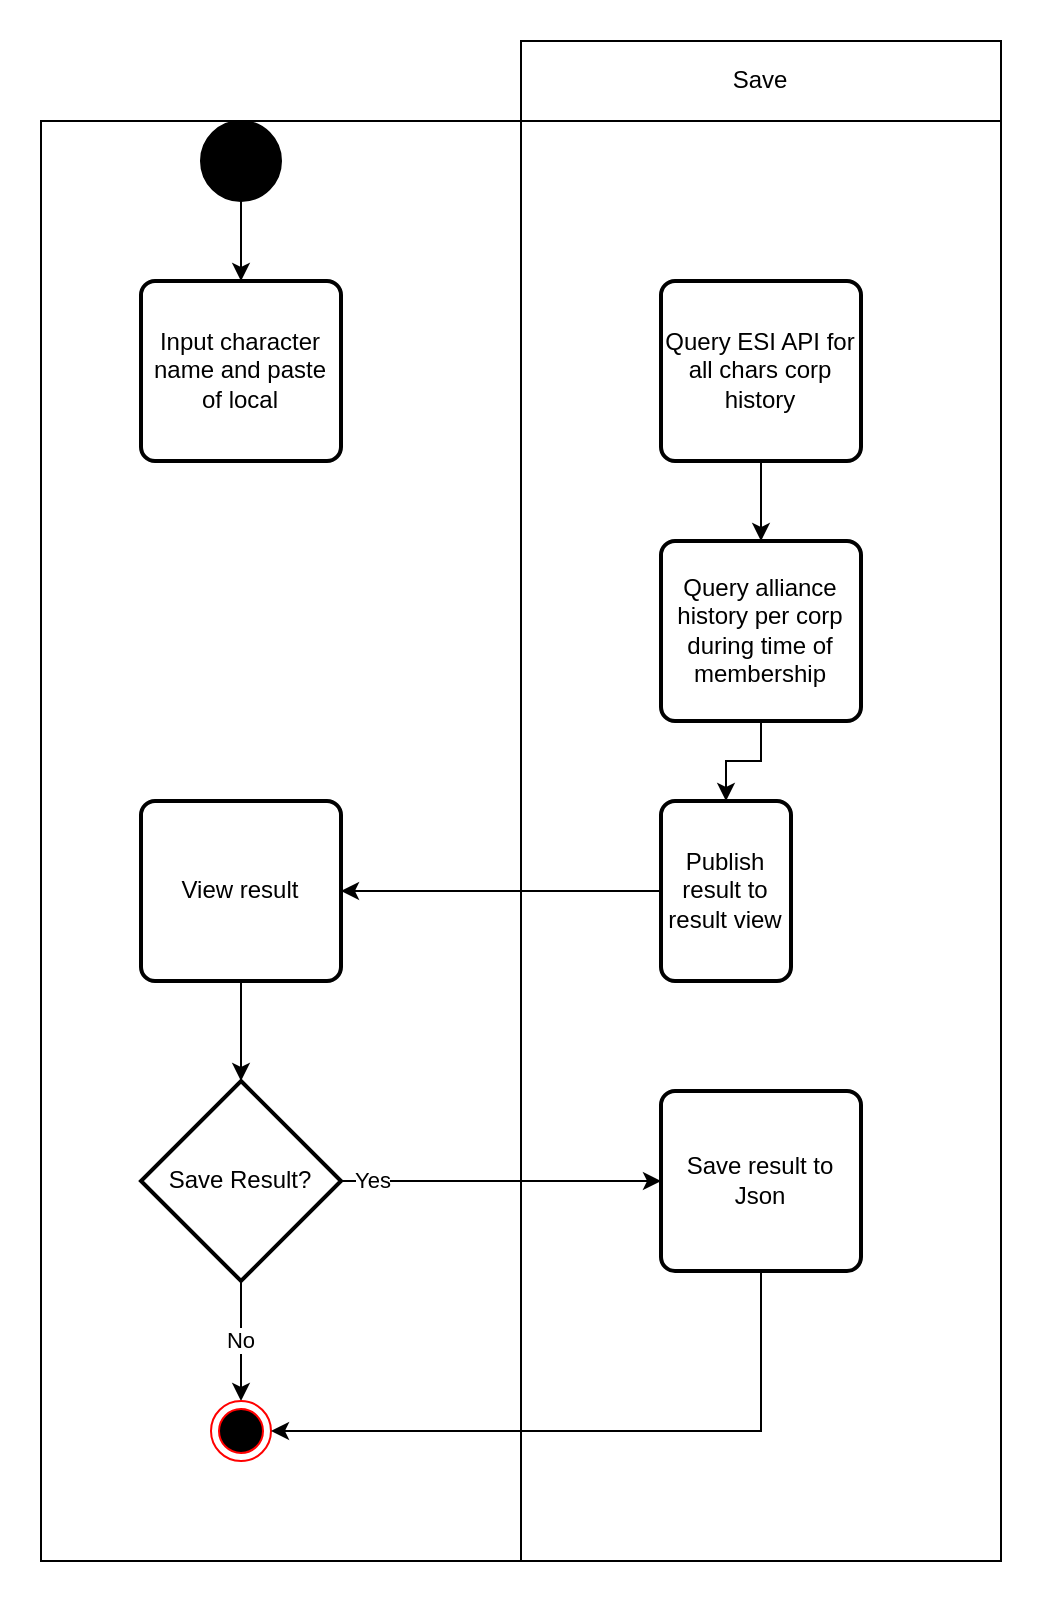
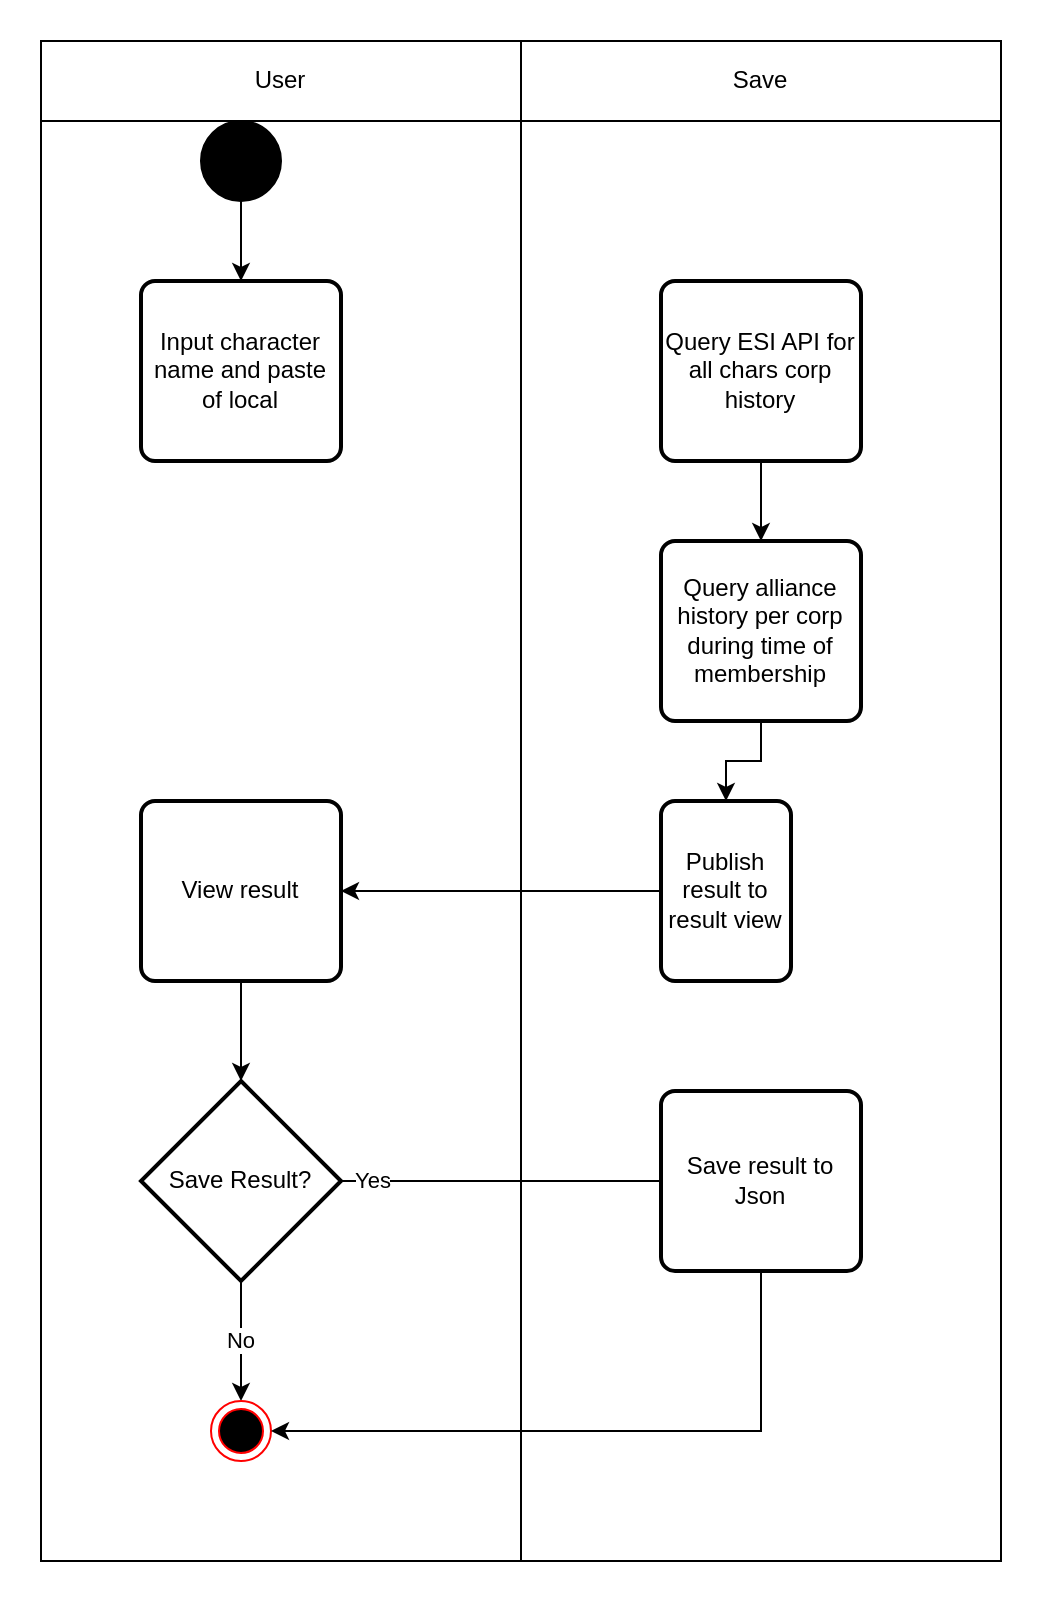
  <mxCell id="0" />
  <mxCell id="1" parent="0" />
  <mxCell id="2" value="" style="rounded=0;whiteSpace=wrap;html=1;fillColor=none;" vertex="1" parent="1"><mxGeometry x="20" y="60" width="240" height="720" as="geometry" /></mxCell>
  <mxCell id="3" value="" style="rounded=0;whiteSpace=wrap;html=1;fillColor=none;" vertex="1" parent="1"><mxGeometry x="260" y="60" width="240" height="720" as="geometry" /></mxCell>
+ <mxCell id="4" value="User" style="rounded=0;whiteSpace=wrap;html=1;fillColor=none;" vertex="1" parent="1"><mxGeometry x="20" y="20" width="240" height="40" as="geometry" /></mxCell>
  <mxCell id="5" value="Save" style="rounded=0;whiteSpace=wrap;html=1;fillColor=none;" vertex="1" parent="1"><mxGeometry x="260" y="20" width="240" height="40" as="geometry" /></mxCell>
  <mxCell id="6" style="edgeStyle=orthogonalEdgeStyle;rounded=0;orthogonalLoop=1;jettySize=auto;html=1;entryX=0.5;entryY=0;entryDx=0;entryDy=0;" edge="1" parent="1" source="7" target="8"><mxGeometry relative="1" as="geometry" /></mxCell>
  <mxCell id="7" value="" style="ellipse;whiteSpace=wrap;html=1;aspect=fixed;fillColor=#000000;" vertex="1" parent="1"><mxGeometry x="100" y="60" width="40" height="40" as="geometry" /></mxCell>
  <mxCell id="8" value="Input character name and paste of local" style="rounded=1;whiteSpace=wrap;html=1;absoluteArcSize=1;arcSize=14;strokeWidth=2;fillColor=#FFFFFF;" vertex="1" parent="1"><mxGeometry x="70" y="140" width="100" height="90" as="geometry" /></mxCell>
  <mxCell id="9" style="edgeStyle=orthogonalEdgeStyle;rounded=0;orthogonalLoop=1;jettySize=auto;html=1;" edge="1" parent="1" source="10" target="12"><mxGeometry relative="1" as="geometry" /></mxCell>
  <mxCell id="10" value="Query ESI API for all chars corp history" style="rounded=1;whiteSpace=wrap;html=1;absoluteArcSize=1;arcSize=14;strokeWidth=2;fillColor=#FFFFFF;" vertex="1" parent="1"><mxGeometry x="330" y="140" width="100" height="90" as="geometry" /></mxCell>
  <mxCell id="11" style="edgeStyle=orthogonalEdgeStyle;rounded=0;orthogonalLoop=1;jettySize=auto;html=1;" edge="1" parent="1" source="12" target="14"><mxGeometry relative="1" as="geometry" /></mxCell>
  <mxCell id="12" value="Query alliance history per corp during time of membership" style="rounded=1;whiteSpace=wrap;html=1;absoluteArcSize=1;arcSize=14;strokeWidth=2;fillColor=#FFFFFF;" vertex="1" parent="1"><mxGeometry x="330" y="270" width="100" height="90" as="geometry" /></mxCell>
  <mxCell id="13" style="edgeStyle=orthogonalEdgeStyle;rounded=0;orthogonalLoop=1;jettySize=auto;html=1;entryX=1;entryY=0.5;entryDx=0;entryDy=0;" edge="1" parent="1" source="14" target="16"><mxGeometry relative="1" as="geometry" /></mxCell>
  <mxCell id="14" value="Publish result to result view" style="rounded=1;whiteSpace=wrap;html=1;absoluteArcSize=1;arcSize=14;strokeWidth=2;fillColor=#FFFFFF;" vertex="1" parent="1"><mxGeometry x="330" y="400" width="65" height="90" as="geometry" /></mxCell>
  <mxCell id="15" style="edgeStyle=orthogonalEdgeStyle;rounded=0;orthogonalLoop=1;jettySize=auto;html=1;" edge="1" parent="1" source="16" target="19"><mxGeometry relative="1" as="geometry" /></mxCell>
  <mxCell id="16" value="View result" style="rounded=1;whiteSpace=wrap;html=1;absoluteArcSize=1;arcSize=14;strokeWidth=2;fillColor=#FFFFFF;" vertex="1" parent="1"><mxGeometry x="70" y="400" width="100" height="90" as="geometry" /></mxCell>
  <mxCell id="17" value="No" style="edgeStyle=orthogonalEdgeStyle;rounded=0;orthogonalLoop=1;jettySize=auto;html=1;entryX=0.5;entryY=0;entryDx=0;entryDy=0;" edge="1" parent="1" source="19" target="20"><mxGeometry relative="1" as="geometry" /></mxCell>
- <mxCell id="18" value="Yes" style="edgeStyle=orthogonalEdgeStyle;rounded=0;orthogonalLoop=1;jettySize=auto;html=1;entryX=0;entryY=0.5;entryDx=0;entryDy=0;" edge="1" parent="1" source="19" target="22"><mxGeometry x="-0.8" relative="1" as="geometry"><mxPoint as="offset" /></mxGeometry></mxCell>
+ <mxCell id="18" value="Yes" style="edgeStyle=orthogonalEdgeStyle;rounded=0;orthogonalLoop=1;jettySize=auto;html=1;entryX=0;entryY=0.5;entryDx=0;entryDy=0;endArrow=none;" edge="1" parent="1" source="19" target="22"><mxGeometry x="-0.8" relative="1" as="geometry"><mxPoint as="offset" /></mxGeometry></mxCell>
  <mxCell id="19" value="Save Result?" style="strokeWidth=2;html=1;shape=mxgraph.flowchart.decision;whiteSpace=wrap;fillColor=#FFFFFF;" vertex="1" parent="1"><mxGeometry x="70" y="540" width="100" height="100" as="geometry" /></mxCell>
  <mxCell id="20" value="" style="ellipse;html=1;shape=endState;fillColor=#000000;strokeColor=#ff0000;" vertex="1" parent="1"><mxGeometry x="105" y="700" width="30" height="30" as="geometry" /></mxCell>
  <mxCell id="21" style="edgeStyle=orthogonalEdgeStyle;rounded=0;orthogonalLoop=1;jettySize=auto;html=1;entryX=1;entryY=0.5;entryDx=0;entryDy=0;" edge="1" parent="1" source="22" target="20"><mxGeometry relative="1" as="geometry"><Array as="points"><mxPoint x="380" y="715" /></Array></mxGeometry></mxCell>
  <mxCell id="22" value="Save result to Json" style="rounded=1;whiteSpace=wrap;html=1;absoluteArcSize=1;arcSize=14;strokeWidth=2;fillColor=#FFFFFF;" vertex="1" parent="1"><mxGeometry x="330" y="545" width="100" height="90" as="geometry" /></mxCell>
